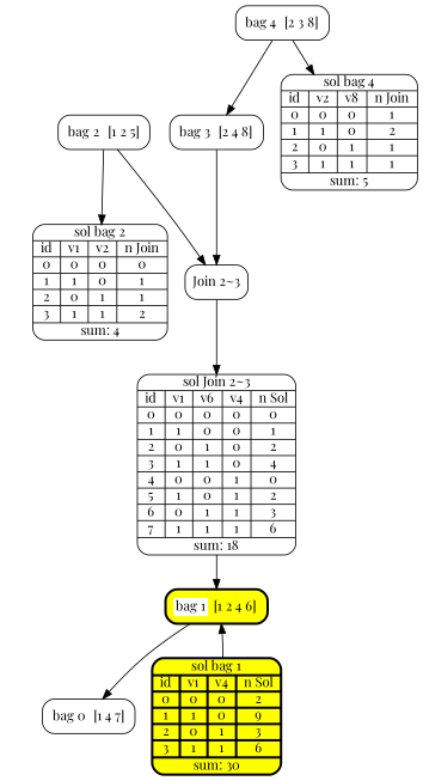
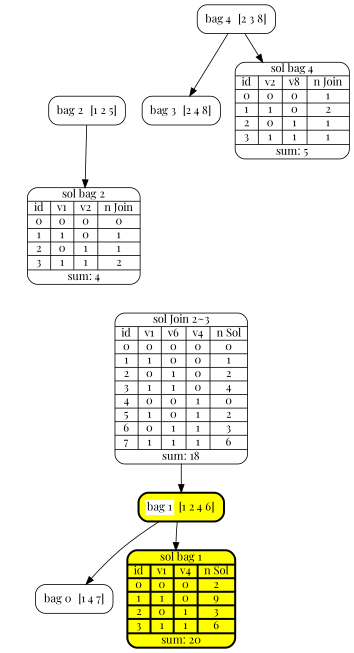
  strict digraph {
    fontname="Playfair Display"
    node [fillcolor=white fontname="Playfair Display" margin="0.11,0.01" penwidth=1.0 shape=box style="rounded,filled"]
    edge [fontname="Playfair Display"]
    n1 [height=0.5 label=<<TABLE BORDER="0" CELLBORDER="0" CELLSPACING="0">               <TR><TD BGCOLOR="white">bag 0</TD><TD PORT="anchor"></TD><TD>[1 4 7]</TD></TR></TABLE>> width=1.3333]
    n2 [fillcolor=yellow height=0.5 label=<<TABLE BORDER="0" CELLBORDER="0" CELLSPACING="0">               <TR><TD BGCOLOR="white">bag 1</TD><TD PORT="anchor"></TD><TD>[1 2 4 6]</TD></TR></TABLE>> penwidth=2.5 width=1.4861]
-   n3 [fillcolor=yellow height=1.6667 label="{sol bag 1|{{id|0|1|2|3}|{v1|0|1|0|1}|{v4|0|0|1|1}|{n Sol|2|9|3|6}}|sum: 30}" penwidth=2.5 shape=record width=1.8472]
+   n3 [fillcolor=yellow height=1.6667 label="{sol bag 1|{{id|0|1|2|3}|{v1|0|1|0|1}|{v4|0|0|1|1}|{n Sol|2|9|3|6}}|sum: 20}" penwidth=2.5 shape=record width=1.8472]
    n4 [height=0.5 label=<<TABLE BORDER="0" CELLBORDER="0" CELLSPACING="0">               <TR><TD BGCOLOR="white">bag 2</TD><TD PORT="anchor"></TD><TD>[1 2 5]</TD></TR></TABLE>> width=1.3333]
    n5 [height=1.6667 label="{sol bag 2|{{id|0|1|2|3}|{v1|0|1|0|1}|{v2|0|0|1|1}|{n Join|0|1|1|2}}|sum: 4}" shape=record width=1.8472]
-   "Join 2~3" [height=0.5 width=0.88889]
    n7 [height=2.6111 label="{sol Join 2~3|{{id|0|1|2|3|4|5|6|7}|{v1|0|1|0|1|0|1|0|1}|{v6|0|0|1|1|0|0|1|1}|{v4|0|0|0|0|1|1|1|1}|{n Sol|0|1|2|4|0|2|3|6}}|sum: 18}" shape=record width=2.2639]
    n8 [height=0.5 label=<<TABLE BORDER="0" CELLBORDER="0" CELLSPACING="0">               <TR><TD BGCOLOR="white">bag 3</TD><TD PORT="anchor"></TD><TD>[2 4 8]</TD></TR></TABLE>> width=1.3333]
    n9 [height=0.5 label=<<TABLE BORDER="0" CELLBORDER="0" CELLSPACING="0">               <TR><TD BGCOLOR="white">bag 4</TD><TD PORT="anchor"></TD><TD>[2 3 8]</TD></TR></TABLE>> width=1.3333]
    n10 [height=1.6667 label="{sol bag 4|{{id|0|1|2|3}|{v2|0|1|0|1}|{v8|0|0|1|1}|{n Join|1|2|1|1}}|sum: 5}" shape=record width=1.8472]
    n2 -> n1
-   n3 -> n2
+   n2 -> n3
    n4 -> n2 [constraint=false style=invis]
    n4 -> n5
-   n4 -> "Join 2~3"
-   "Join 2~3" -> n7
    n7 -> n2
    n8 -> n2 [constraint=false style=invis]
-   n8 -> "Join 2~3"
    n9 -> n8
    n9 -> n10
  }
